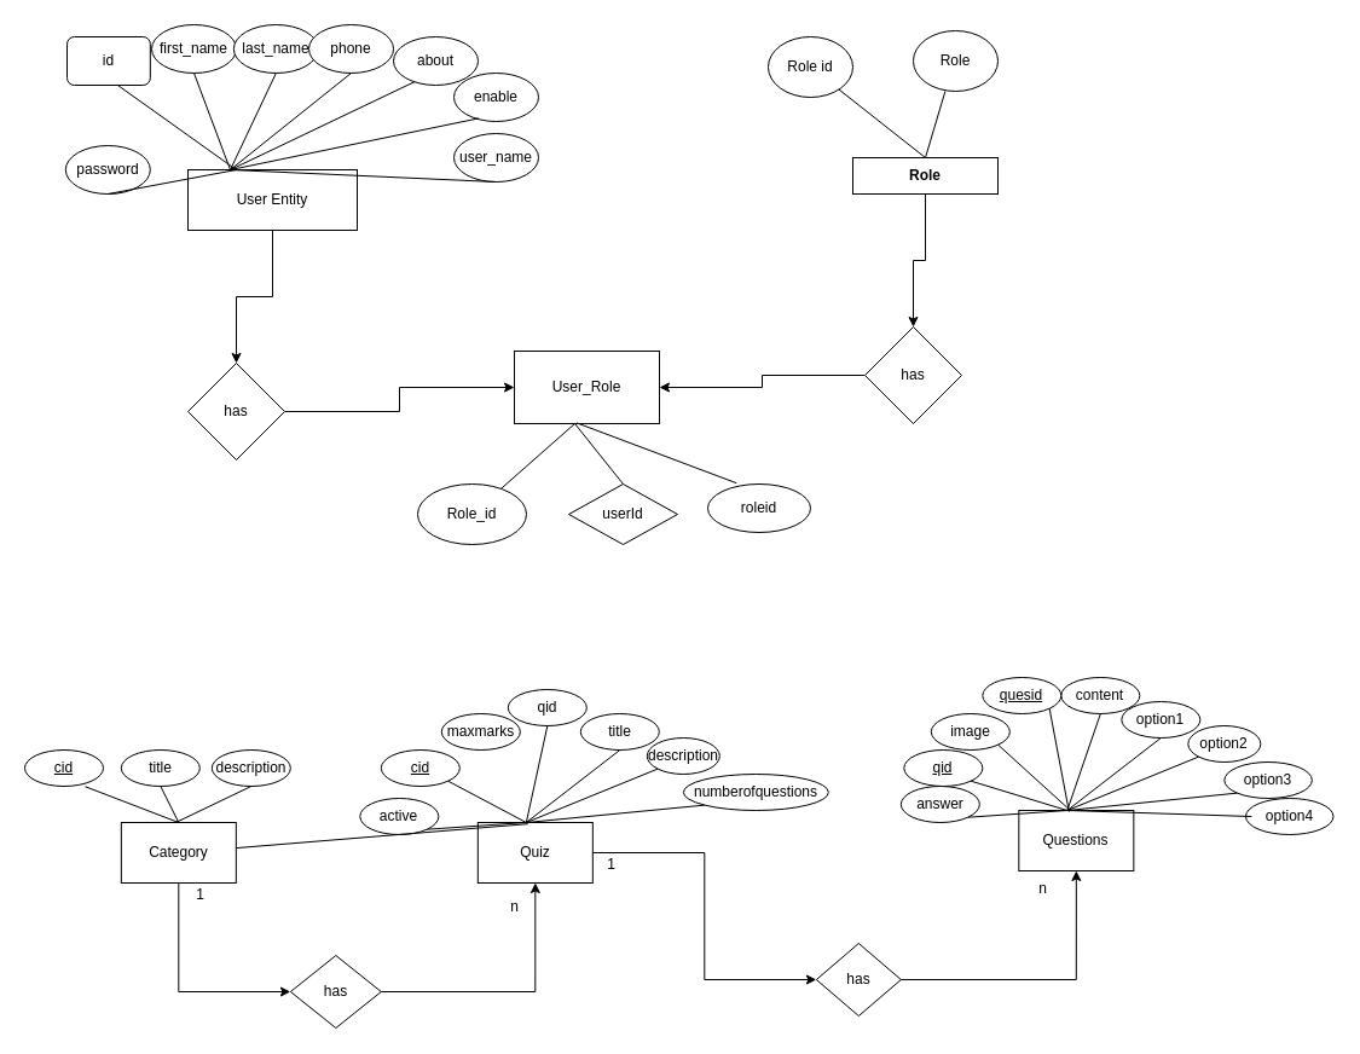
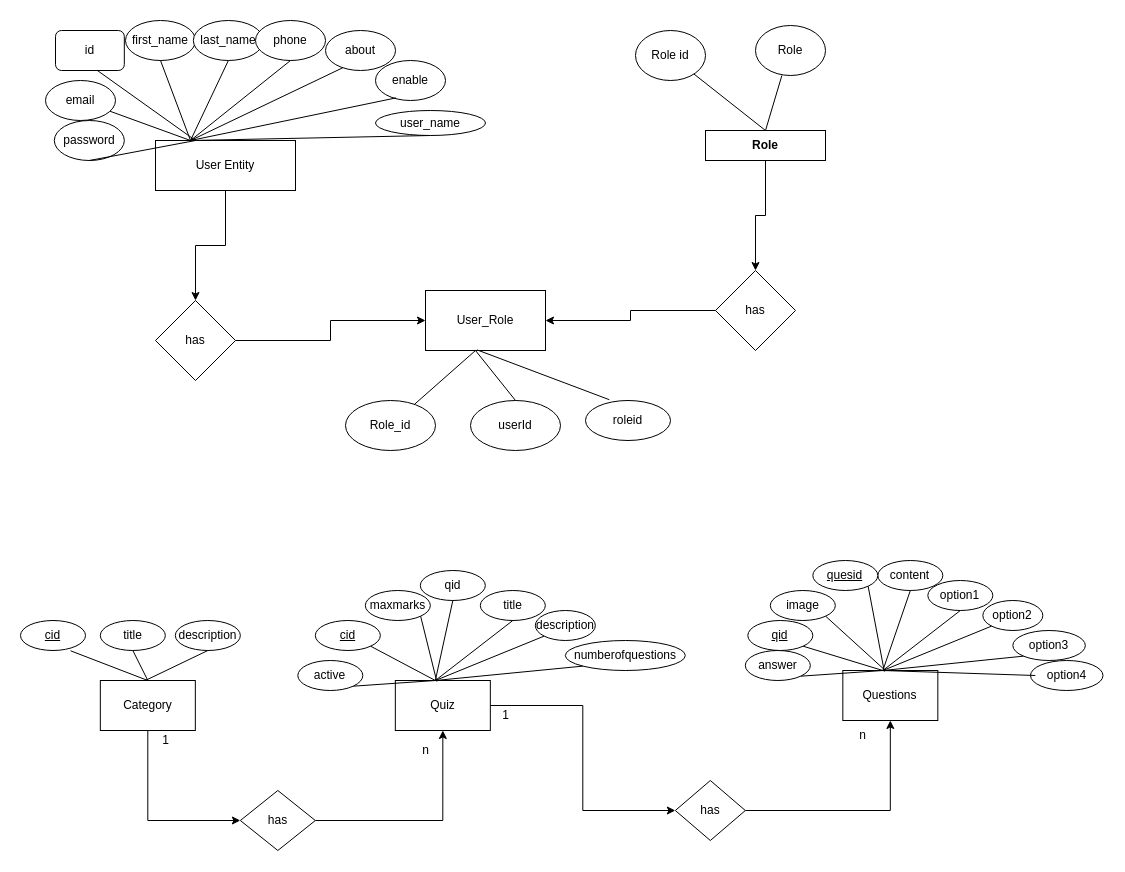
  <mxCell id="0" />
  <mxCell id="1" parent="0" />
  <mxCell id="2" value="" style="edgeStyle=orthogonalEdgeStyle;rounded=0;orthogonalLoop=1;jettySize=auto;html=1;fontFamily=Helvetica;" parent="1" source="3" target="36" edge="1"><mxGeometry relative="1" as="geometry" /></mxCell>
  <mxCell id="3" value="User Entity" style="rounded=0;whiteSpace=wrap;html=1;fontFamily=Helvetica;" parent="1" vertex="1"><mxGeometry x="155" y="140" width="140" height="50" as="geometry" /></mxCell>
  <mxCell id="4" value="id" style="whiteSpace=wrap;html=1;rounded=1;" parent="1" vertex="1"><mxGeometry x="55" y="30" width="68.82" height="40" as="geometry" /></mxCell>
  <mxCell id="5" value="" style="endArrow=none;html=1;rounded=0;entryX=0.603;entryY=0.993;entryDx=0;entryDy=0;entryPerimeter=0;" parent="1" target="4" edge="1"><mxGeometry width="50" height="50" relative="1" as="geometry"><mxPoint x="195" y="140" as="sourcePoint" /><mxPoint x="286.18" y="310" as="targetPoint" /></mxGeometry></mxCell>
  <mxCell id="6" value="first_name" style="ellipse;whiteSpace=wrap;html=1;" parent="1" vertex="1"><mxGeometry x="125" y="20" width="70" height="40" as="geometry" /></mxCell>
  <mxCell id="7" value="" style="endArrow=none;html=1;rounded=0;entryX=0.5;entryY=1;entryDx=0;entryDy=0;exitX=0.25;exitY=0;exitDx=0;exitDy=0;" parent="1" source="3" target="6" edge="1"><mxGeometry width="50" height="50" relative="1" as="geometry"><mxPoint x="225" y="70" as="sourcePoint" /><mxPoint x="275" y="20" as="targetPoint" /></mxGeometry></mxCell>
  <mxCell id="8" value="last_name" style="ellipse;whiteSpace=wrap;html=1;" parent="1" vertex="1"><mxGeometry x="192.86" y="20" width="70" height="40" as="geometry" /></mxCell>
  <mxCell id="9" value="" style="endArrow=none;html=1;rounded=0;entryX=0.5;entryY=1;entryDx=0;entryDy=0;exitX=0.25;exitY=0;exitDx=0;exitDy=0;" parent="1" source="3" target="8" edge="1"><mxGeometry width="50" height="50" relative="1" as="geometry"><mxPoint x="185" y="130" as="sourcePoint" /><mxPoint x="342.86" y="20" as="targetPoint" /></mxGeometry></mxCell>
  <mxCell id="10" value="phone" style="ellipse;whiteSpace=wrap;html=1;" parent="1" vertex="1"><mxGeometry x="255.02" y="20" width="70" height="40" as="geometry" /></mxCell>
  <mxCell id="11" value="" style="endArrow=none;html=1;rounded=0;entryX=0.5;entryY=1;entryDx=0;entryDy=0;exitX=0.25;exitY=0;exitDx=0;exitDy=0;" parent="1" source="3" target="10" edge="1"><mxGeometry width="50" height="50" relative="1" as="geometry"><mxPoint x="185" y="140" as="sourcePoint" /><mxPoint x="405.02" y="20" as="targetPoint" /></mxGeometry></mxCell>
  <mxCell id="12" value="about" style="ellipse;whiteSpace=wrap;html=1;" parent="1" vertex="1"><mxGeometry x="325.02" y="30" width="70" height="40" as="geometry" /></mxCell>
  <mxCell id="13" value="" style="endArrow=none;html=1;rounded=0;entryX=0.246;entryY=0.932;entryDx=0;entryDy=0;exitX=0.25;exitY=0;exitDx=0;exitDy=0;entryPerimeter=0;" parent="1" source="3" target="12" edge="1"><mxGeometry width="50" height="50" relative="1" as="geometry"><mxPoint x="355.02" y="150" as="sourcePoint" /><mxPoint x="475.02" y="30" as="targetPoint" /></mxGeometry></mxCell>
  <mxCell id="14" value="enable" style="ellipse;whiteSpace=wrap;html=1;" parent="1" vertex="1"><mxGeometry x="375" y="60" width="70" height="40" as="geometry" /></mxCell>
  <mxCell id="15" value="" style="endArrow=none;html=1;rounded=0;entryX=0.294;entryY=0.935;entryDx=0;entryDy=0;exitX=0.25;exitY=0;exitDx=0;exitDy=0;entryPerimeter=0;" parent="1" source="3" target="14" edge="1"><mxGeometry width="50" height="50" relative="1" as="geometry"><mxPoint x="405" y="190" as="sourcePoint" /><mxPoint x="525" y="70" as="targetPoint" /></mxGeometry></mxCell>
- <mxCell id="18" value="user_name" style="ellipse;whiteSpace=wrap;html=1;" parent="1" vertex="1"><mxGeometry x="375" y="110" width="70" height="40" as="geometry" /></mxCell>
+ <mxCell id="16" value="email" style="ellipse;whiteSpace=wrap;html=1;" parent="1" vertex="1"><mxGeometry x="45" y="80" width="70" height="40" as="geometry" /></mxCell>
+ <mxCell id="17" value="" style="endArrow=none;html=1;rounded=0;exitX=0.25;exitY=0;exitDx=0;exitDy=0;" parent="1" source="3" target="16" edge="1"><mxGeometry width="50" height="50" relative="1" as="geometry"><mxPoint x="155" y="140" as="sourcePoint" /><mxPoint x="195" y="80" as="targetPoint" /></mxGeometry></mxCell>
+ <mxCell id="18" value="user_name" style="ellipse;whiteSpace=wrap;html=1;" parent="1" vertex="1"><mxGeometry x="375" y="110" width="110" height="25" as="geometry" /></mxCell>
  <mxCell id="19" value="" style="endArrow=none;html=1;rounded=0;entryX=0.5;entryY=1;entryDx=0;entryDy=0;exitX=0.25;exitY=0;exitDx=0;exitDy=0;" parent="1" source="3" target="18" edge="1"><mxGeometry width="50" height="50" relative="1" as="geometry"><mxPoint x="395" y="240" as="sourcePoint" /><mxPoint x="515" y="120" as="targetPoint" /></mxGeometry></mxCell>
  <mxCell id="20" value="password" style="ellipse;whiteSpace=wrap;html=1;" parent="1" vertex="1"><mxGeometry x="53.82" y="120" width="70" height="40" as="geometry" /></mxCell>
  <mxCell id="21" value="" style="endArrow=none;html=1;rounded=0;entryX=0.5;entryY=1;entryDx=0;entryDy=0;" parent="1" target="20" edge="1"><mxGeometry width="50" height="50" relative="1" as="geometry"><mxPoint x="195" y="140" as="sourcePoint" /><mxPoint x="203.82" y="120" as="targetPoint" /></mxGeometry></mxCell>
  <mxCell id="22" value="" style="edgeStyle=orthogonalEdgeStyle;rounded=0;orthogonalLoop=1;jettySize=auto;html=1;fontFamily=Helvetica;" parent="1" source="23" target="38" edge="1"><mxGeometry relative="1" as="geometry" /></mxCell>
  <mxCell id="23" value="Role" style="rounded=0;whiteSpace=wrap;html=1;fontFamily=Helvetica;fontStyle=1" parent="1" vertex="1"><mxGeometry x="705" y="130" width="120" height="30" as="geometry" /></mxCell>
  <mxCell id="24" value="Role id" style="ellipse;whiteSpace=wrap;html=1;fontFamily=Helvetica;" parent="1" vertex="1"><mxGeometry x="635" y="30" width="70" height="50" as="geometry" /></mxCell>
  <mxCell id="25" value="Role" style="ellipse;whiteSpace=wrap;html=1;fontFamily=Helvetica;" parent="1" vertex="1"><mxGeometry x="755" y="25" width="70" height="50" as="geometry" /></mxCell>
  <mxCell id="26" value="" style="endArrow=none;html=1;rounded=0;fontFamily=Helvetica;exitX=0.5;exitY=0;exitDx=0;exitDy=0;" parent="1" source="23" target="24" edge="1"><mxGeometry width="50" height="50" relative="1" as="geometry"><mxPoint x="615" y="120" as="sourcePoint" /><mxPoint x="665" y="70" as="targetPoint" /></mxGeometry></mxCell>
  <mxCell id="27" value="" style="endArrow=none;html=1;rounded=0;fontFamily=Helvetica;entryX=0.377;entryY=1;entryDx=0;entryDy=0;entryPerimeter=0;exitX=0.5;exitY=0;exitDx=0;exitDy=0;" parent="1" source="23" target="25" edge="1"><mxGeometry width="50" height="50" relative="1" as="geometry"><mxPoint x="615" y="120" as="sourcePoint" /><mxPoint x="665" y="70" as="targetPoint" /></mxGeometry></mxCell>
  <mxCell id="28" value="User_Role" style="rounded=0;whiteSpace=wrap;html=1;fontFamily=Helvetica;" parent="1" vertex="1"><mxGeometry x="425" y="290" width="120" height="60" as="geometry" /></mxCell>
  <mxCell id="29" value="Role_id" style="ellipse;whiteSpace=wrap;html=1;fontFamily=Helvetica;" parent="1" vertex="1"><mxGeometry x="345" y="400" width="90" height="50" as="geometry" /></mxCell>
- <mxCell id="30" value="userId" style="rhombus;whiteSpace=wrap;html=1;fontFamily=Helvetica;" parent="1" vertex="1"><mxGeometry x="470" y="400" width="90" height="50" as="geometry" /></mxCell>
+ <mxCell id="30" value="userId" style="ellipse;whiteSpace=wrap;html=1;fontFamily=Helvetica;" parent="1" vertex="1"><mxGeometry x="470" y="400" width="90" height="50" as="geometry" /></mxCell>
  <mxCell id="31" value="roleid" style="ellipse;whiteSpace=wrap;html=1;fontFamily=Helvetica;" parent="1" vertex="1"><mxGeometry x="585" y="400" width="85" height="40" as="geometry" /></mxCell>
  <mxCell id="32" value="" style="endArrow=none;html=1;rounded=0;fontFamily=Helvetica;" parent="1" source="29" edge="1"><mxGeometry width="50" height="50" relative="1" as="geometry"><mxPoint x="420" y="400" as="sourcePoint" /><mxPoint x="475" y="350" as="targetPoint" /></mxGeometry></mxCell>
  <mxCell id="33" value="" style="endArrow=none;html=1;rounded=0;fontFamily=Helvetica;exitX=0.5;exitY=0;exitDx=0;exitDy=0;" parent="1" source="30" edge="1"><mxGeometry width="50" height="50" relative="1" as="geometry"><mxPoint x="475" y="410" as="sourcePoint" /><mxPoint x="475" y="350" as="targetPoint" /></mxGeometry></mxCell>
  <mxCell id="34" value="" style="endArrow=none;html=1;rounded=0;fontFamily=Helvetica;entryX=0.43;entryY=0.99;entryDx=0;entryDy=0;entryPerimeter=0;exitX=0.28;exitY=-0.02;exitDx=0;exitDy=0;exitPerimeter=0;" parent="1" source="31" target="28" edge="1"><mxGeometry width="50" height="50" relative="1" as="geometry"><mxPoint x="615" y="420" as="sourcePoint" /><mxPoint x="665" y="370" as="targetPoint" /></mxGeometry></mxCell>
  <mxCell id="35" style="edgeStyle=orthogonalEdgeStyle;rounded=0;orthogonalLoop=1;jettySize=auto;html=1;fontFamily=Helvetica;" parent="1" source="36" target="28" edge="1"><mxGeometry relative="1" as="geometry" /></mxCell>
  <mxCell id="36" value="has" style="rhombus;whiteSpace=wrap;html=1;fontFamily=Helvetica;" parent="1" vertex="1"><mxGeometry x="155" y="300" width="80" height="80" as="geometry" /></mxCell>
  <mxCell id="37" style="edgeStyle=orthogonalEdgeStyle;rounded=0;orthogonalLoop=1;jettySize=auto;html=1;entryX=1;entryY=0.5;entryDx=0;entryDy=0;fontFamily=Helvetica;" parent="1" source="38" target="28" edge="1"><mxGeometry relative="1" as="geometry" /></mxCell>
  <mxCell id="38" value="has" style="rhombus;whiteSpace=wrap;html=1;fontFamily=Helvetica;" parent="1" vertex="1"><mxGeometry x="715" y="270" width="80" height="80" as="geometry" /></mxCell>
  <mxCell id="39" style="edgeStyle=orthogonalEdgeStyle;rounded=0;orthogonalLoop=1;jettySize=auto;html=1;entryX=0;entryY=0.5;entryDx=0;entryDy=0;" edge="1" parent="1" source="40" target="64"><mxGeometry relative="1" as="geometry"><Array as="points"><mxPoint x="146.83" y="820" /></Array></mxGeometry></mxCell>
  <mxCell id="40" value="Category" style="rounded=0;whiteSpace=wrap;html=1;" vertex="1" parent="1"><mxGeometry x="99.83" y="680" width="95" height="50" as="geometry" /></mxCell>
  <mxCell id="41" style="edgeStyle=orthogonalEdgeStyle;rounded=0;orthogonalLoop=1;jettySize=auto;html=1;entryX=0;entryY=0.5;entryDx=0;entryDy=0;" edge="1" parent="1" source="42" target="83"><mxGeometry relative="1" as="geometry" /></mxCell>
  <mxCell id="42" value="Quiz" style="rounded=0;whiteSpace=wrap;html=1;" vertex="1" parent="1"><mxGeometry x="394.83" y="680" width="95" height="50" as="geometry" /></mxCell>
  <mxCell id="43" value="cid" style="ellipse;whiteSpace=wrap;html=1;fontStyle=4" vertex="1" parent="1"><mxGeometry x="20" y="620" width="65" height="30" as="geometry" /></mxCell>
  <mxCell id="44" value="title" style="ellipse;whiteSpace=wrap;html=1;" vertex="1" parent="1"><mxGeometry x="99.83" y="620" width="65" height="30" as="geometry" /></mxCell>
  <mxCell id="45" value="description" style="ellipse;whiteSpace=wrap;html=1;" vertex="1" parent="1"><mxGeometry x="174.85" y="620" width="65" height="30" as="geometry" /></mxCell>
  <mxCell id="46" value="" style="endArrow=none;html=1;rounded=0;entryX=1;entryY=1;entryDx=0;entryDy=0;" edge="1" parent="1" target="53"><mxGeometry width="50" height="50" relative="1" as="geometry"><mxPoint x="434.83" y="680" as="sourcePoint" /><mxPoint x="494.83" y="620" as="targetPoint" /></mxGeometry></mxCell>
  <mxCell id="47" value="" style="endArrow=none;html=1;rounded=0;entryX=0.5;entryY=1;entryDx=0;entryDy=0;" edge="1" parent="1" target="45"><mxGeometry width="50" height="50" relative="1" as="geometry"><mxPoint x="144.83" y="680" as="sourcePoint" /><mxPoint x="194.83" y="640" as="targetPoint" /></mxGeometry></mxCell>
  <mxCell id="48" value="" style="endArrow=none;html=1;rounded=0;exitX=0.5;exitY=0;exitDx=0;exitDy=0;entryX=0.5;entryY=1;entryDx=0;entryDy=0;" edge="1" parent="1" source="40" target="44"><mxGeometry width="50" height="50" relative="1" as="geometry"><mxPoint x="39.83" y="690" as="sourcePoint" /><mxPoint x="89.83" y="640" as="targetPoint" /></mxGeometry></mxCell>
  <mxCell id="49" value="" style="endArrow=none;html=1;rounded=0;exitX=0.5;exitY=0;exitDx=0;exitDy=0;entryX=0.618;entryY=1.009;entryDx=0;entryDy=0;entryPerimeter=0;" edge="1" parent="1" source="40"><mxGeometry width="50" height="50" relative="1" as="geometry"><mxPoint x="39.83" y="690" as="sourcePoint" /><mxPoint x="70" y="650.27" as="targetPoint" /></mxGeometry></mxCell>
  <mxCell id="50" value="qid" style="ellipse;whiteSpace=wrap;html=1;" vertex="1" parent="1"><mxGeometry x="419.83" y="570" width="65" height="30" as="geometry" /></mxCell>
  <mxCell id="51" value="title" style="ellipse;whiteSpace=wrap;html=1;" vertex="1" parent="1"><mxGeometry x="479.83" y="590" width="65" height="30" as="geometry" /></mxCell>
  <mxCell id="52" value="description" style="ellipse;whiteSpace=wrap;html=1;" vertex="1" parent="1"><mxGeometry x="534.83" y="610" width="60" height="30" as="geometry" /></mxCell>
  <mxCell id="53" value="active" style="ellipse;whiteSpace=wrap;html=1;" vertex="1" parent="1"><mxGeometry x="297.33" y="660" width="65" height="30" as="geometry" /></mxCell>
  <mxCell id="54" value="maxmarks" style="ellipse;whiteSpace=wrap;html=1;" vertex="1" parent="1"><mxGeometry x="364.83" y="590" width="65" height="30" as="geometry" /></mxCell>
  <mxCell id="55" value="cid" style="ellipse;whiteSpace=wrap;html=1;fontStyle=4" vertex="1" parent="1"><mxGeometry x="314.85" y="620" width="65" height="30" as="geometry" /></mxCell>
  <mxCell id="56" value="numberofquestions" style="ellipse;whiteSpace=wrap;html=1;" vertex="1" parent="1"><mxGeometry x="564.83" y="640" width="120" height="30" as="geometry" /></mxCell>
  <mxCell id="57" value="" style="endArrow=none;html=1;rounded=0;entryX=1;entryY=1;entryDx=0;entryDy=0;" edge="1" parent="1" target="55"><mxGeometry width="50" height="50" relative="1" as="geometry"><mxPoint x="434.83" y="680" as="sourcePoint" /><mxPoint x="504.83" y="650" as="targetPoint" /></mxGeometry></mxCell>
- <mxCell id="58" value="" style="endArrow=none;html=1;rounded=0;exitX=0.437;exitY=0.023;exitDx=0;exitDy=0;exitPerimeter=0;" edge="1" parent="1" source="42" target="40"><mxGeometry width="50" height="50" relative="1" as="geometry"><mxPoint x="454.83" y="700" as="sourcePoint" /><mxPoint x="504.83" y="650" as="targetPoint" /></mxGeometry></mxCell>
+ <mxCell id="58" value="" style="endArrow=none;html=1;rounded=0;entryX=1;entryY=1;entryDx=0;entryDy=0;exitX=0.437;exitY=0.023;exitDx=0;exitDy=0;exitPerimeter=0;" edge="1" parent="1" source="42" target="54"><mxGeometry width="50" height="50" relative="1" as="geometry"><mxPoint x="454.83" y="700" as="sourcePoint" /><mxPoint x="504.83" y="650" as="targetPoint" /></mxGeometry></mxCell>
  <mxCell id="59" value="" style="endArrow=none;html=1;rounded=0;entryX=0.5;entryY=1;entryDx=0;entryDy=0;" edge="1" parent="1" target="50"><mxGeometry width="50" height="50" relative="1" as="geometry"><mxPoint x="434.83" y="680" as="sourcePoint" /><mxPoint x="504.83" y="650" as="targetPoint" /></mxGeometry></mxCell>
  <mxCell id="60" value="" style="endArrow=none;html=1;rounded=0;entryX=0.5;entryY=1;entryDx=0;entryDy=0;" edge="1" parent="1" target="51"><mxGeometry width="50" height="50" relative="1" as="geometry"><mxPoint x="434.83" y="680" as="sourcePoint" /><mxPoint x="504.83" y="650" as="targetPoint" /></mxGeometry></mxCell>
  <mxCell id="61" value="" style="endArrow=none;html=1;rounded=0;entryX=0;entryY=1;entryDx=0;entryDy=0;" edge="1" parent="1" target="52"><mxGeometry width="50" height="50" relative="1" as="geometry"><mxPoint x="434.83" y="680" as="sourcePoint" /><mxPoint x="504.83" y="650" as="targetPoint" /></mxGeometry></mxCell>
  <mxCell id="62" value="" style="endArrow=none;html=1;rounded=0;entryX=0;entryY=1;entryDx=0;entryDy=0;" edge="1" parent="1" target="56"><mxGeometry width="50" height="50" relative="1" as="geometry"><mxPoint x="434.83" y="680" as="sourcePoint" /><mxPoint x="504.83" y="650" as="targetPoint" /></mxGeometry></mxCell>
  <mxCell id="63" value="" style="edgeStyle=orthogonalEdgeStyle;rounded=0;orthogonalLoop=1;jettySize=auto;html=1;entryX=0.5;entryY=1;entryDx=0;entryDy=0;" edge="1" parent="1" source="64" target="42"><mxGeometry relative="1" as="geometry"><mxPoint x="392.32" y="820" as="targetPoint" /></mxGeometry></mxCell>
  <mxCell id="64" value="has" style="rhombus;whiteSpace=wrap;html=1;" vertex="1" parent="1"><mxGeometry x="239.85" y="790" width="74.98" height="60" as="geometry" /></mxCell>
  <mxCell id="65" value="1" style="text;html=1;align=center;verticalAlign=middle;resizable=0;points=[];autosize=1;strokeColor=none;fillColor=none;" vertex="1" parent="1"><mxGeometry x="149.83" y="725" width="30" height="30" as="geometry" /></mxCell>
  <mxCell id="66" value="n" style="text;html=1;align=center;verticalAlign=middle;resizable=0;points=[];autosize=1;strokeColor=none;fillColor=none;" vertex="1" parent="1"><mxGeometry x="409.83" y="735" width="30" height="30" as="geometry" /></mxCell>
  <mxCell id="67" value="Questions" style="rounded=0;whiteSpace=wrap;html=1;" vertex="1" parent="1"><mxGeometry x="842.33" y="670" width="95" height="50" as="geometry" /></mxCell>
  <mxCell id="68" value="" style="endArrow=none;html=1;rounded=0;entryX=1;entryY=1;entryDx=0;entryDy=0;" edge="1" parent="1" target="72"><mxGeometry width="50" height="50" relative="1" as="geometry"><mxPoint x="882.33" y="670" as="sourcePoint" /><mxPoint x="942.33" y="610" as="targetPoint" /></mxGeometry></mxCell>
  <mxCell id="69" value="content" style="ellipse;whiteSpace=wrap;html=1;" vertex="1" parent="1"><mxGeometry x="877.33" y="560" width="65" height="30" as="geometry" /></mxCell>
  <mxCell id="70" value="option1" style="ellipse;whiteSpace=wrap;html=1;" vertex="1" parent="1"><mxGeometry x="927.33" y="580" width="65" height="30" as="geometry" /></mxCell>
  <mxCell id="71" value="option2" style="ellipse;whiteSpace=wrap;html=1;" vertex="1" parent="1"><mxGeometry x="982.33" y="600" width="60" height="30" as="geometry" /></mxCell>
  <mxCell id="72" value="answer" style="ellipse;whiteSpace=wrap;html=1;" vertex="1" parent="1"><mxGeometry x="744.83" y="650" width="65" height="30" as="geometry" /></mxCell>
  <mxCell id="73" value="quesid" style="ellipse;whiteSpace=wrap;html=1;fontStyle=4" vertex="1" parent="1"><mxGeometry x="812.33" y="560" width="65" height="30" as="geometry" /></mxCell>
  <mxCell id="74" value="qid" style="ellipse;whiteSpace=wrap;html=1;fontStyle=4" vertex="1" parent="1"><mxGeometry x="747.33" y="620" width="65" height="30" as="geometry" /></mxCell>
  <mxCell id="75" value="option3" style="ellipse;whiteSpace=wrap;html=1;" vertex="1" parent="1"><mxGeometry x="1012.33" y="630" width="72.5" height="30" as="geometry" /></mxCell>
  <mxCell id="76" value="" style="endArrow=none;html=1;rounded=0;entryX=1;entryY=1;entryDx=0;entryDy=0;" edge="1" parent="1" target="74"><mxGeometry width="50" height="50" relative="1" as="geometry"><mxPoint x="882.33" y="670" as="sourcePoint" /><mxPoint x="952.33" y="640" as="targetPoint" /></mxGeometry></mxCell>
  <mxCell id="77" value="" style="endArrow=none;html=1;rounded=0;entryX=1;entryY=1;entryDx=0;entryDy=0;exitX=0.437;exitY=0.023;exitDx=0;exitDy=0;exitPerimeter=0;" edge="1" parent="1" source="67" target="73"><mxGeometry width="50" height="50" relative="1" as="geometry"><mxPoint x="902.33" y="690" as="sourcePoint" /><mxPoint x="952.33" y="640" as="targetPoint" /></mxGeometry></mxCell>
  <mxCell id="78" value="" style="endArrow=none;html=1;rounded=0;entryX=0.5;entryY=1;entryDx=0;entryDy=0;" edge="1" parent="1" target="69"><mxGeometry width="50" height="50" relative="1" as="geometry"><mxPoint x="882.33" y="670" as="sourcePoint" /><mxPoint x="952.33" y="640" as="targetPoint" /></mxGeometry></mxCell>
  <mxCell id="79" value="" style="endArrow=none;html=1;rounded=0;entryX=0.5;entryY=1;entryDx=0;entryDy=0;" edge="1" parent="1" target="70"><mxGeometry width="50" height="50" relative="1" as="geometry"><mxPoint x="882.33" y="670" as="sourcePoint" /><mxPoint x="952.33" y="640" as="targetPoint" /></mxGeometry></mxCell>
  <mxCell id="80" value="" style="endArrow=none;html=1;rounded=0;entryX=0;entryY=1;entryDx=0;entryDy=0;" edge="1" parent="1" target="71"><mxGeometry width="50" height="50" relative="1" as="geometry"><mxPoint x="882.33" y="670" as="sourcePoint" /><mxPoint x="952.33" y="640" as="targetPoint" /></mxGeometry></mxCell>
  <mxCell id="81" value="" style="endArrow=none;html=1;rounded=0;entryX=0;entryY=1;entryDx=0;entryDy=0;" edge="1" parent="1" target="75"><mxGeometry width="50" height="50" relative="1" as="geometry"><mxPoint x="882.33" y="670" as="sourcePoint" /><mxPoint x="952.33" y="640" as="targetPoint" /></mxGeometry></mxCell>
  <mxCell id="82" style="edgeStyle=orthogonalEdgeStyle;rounded=0;orthogonalLoop=1;jettySize=auto;html=1;entryX=0.5;entryY=1;entryDx=0;entryDy=0;" edge="1" parent="1" source="83" target="67"><mxGeometry relative="1" as="geometry" /></mxCell>
  <mxCell id="83" value="has" style="rhombus;whiteSpace=wrap;html=1;" vertex="1" parent="1"><mxGeometry x="674.83" y="780" width="70" height="60" as="geometry" /></mxCell>
  <mxCell id="84" value="1" style="text;html=1;align=center;verticalAlign=middle;resizable=0;points=[];autosize=1;strokeColor=none;fillColor=none;" vertex="1" parent="1"><mxGeometry x="489.83" y="700" width="30" height="30" as="geometry" /></mxCell>
  <mxCell id="85" value="n" style="text;html=1;align=center;verticalAlign=middle;resizable=0;points=[];autosize=1;strokeColor=none;fillColor=none;" vertex="1" parent="1"><mxGeometry x="847.33" y="720" width="30" height="30" as="geometry" /></mxCell>
  <mxCell id="86" value="option4" style="ellipse;whiteSpace=wrap;html=1;" vertex="1" parent="1"><mxGeometry x="1030" y="660" width="72.5" height="30" as="geometry" /></mxCell>
  <mxCell id="87" value="" style="endArrow=none;html=1;rounded=0;entryX=0;entryY=0.5;entryDx=0;entryDy=0;" edge="1" parent="1"><mxGeometry width="50" height="50" relative="1" as="geometry"><mxPoint x="882.33" y="670" as="sourcePoint" /><mxPoint x="1034.83" y="675" as="targetPoint" /><Array as="points" /></mxGeometry></mxCell>
  <mxCell id="88" value="image" style="ellipse;whiteSpace=wrap;html=1;" vertex="1" parent="1"><mxGeometry x="769.83" y="590" width="65" height="30" as="geometry" /></mxCell>
  <mxCell id="89" value="" style="endArrow=none;html=1;rounded=0;entryX=1;entryY=1;entryDx=0;entryDy=0;" edge="1" parent="1" target="88"><mxGeometry width="50" height="50" relative="1" as="geometry"><mxPoint x="884.83" y="670" as="sourcePoint" /><mxPoint x="877.722" y="595.647" as="targetPoint" /></mxGeometry></mxCell>
